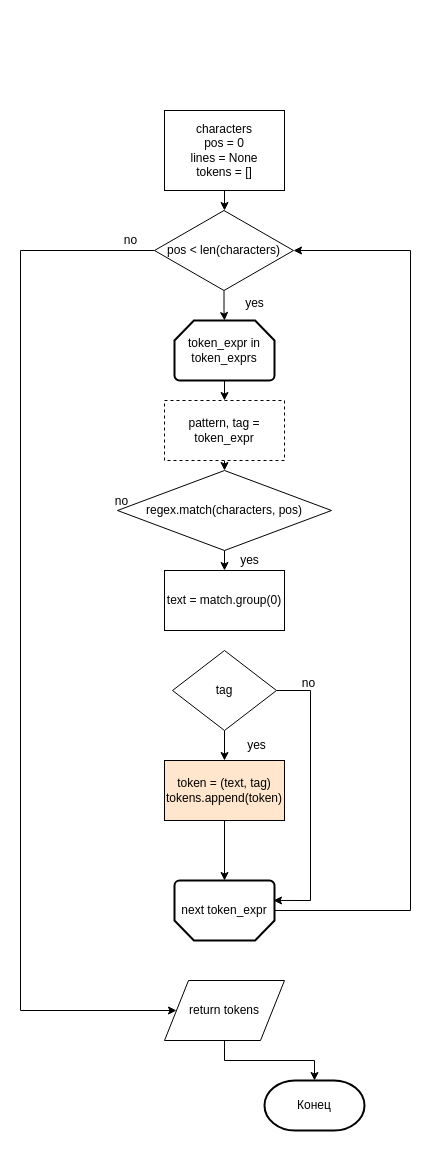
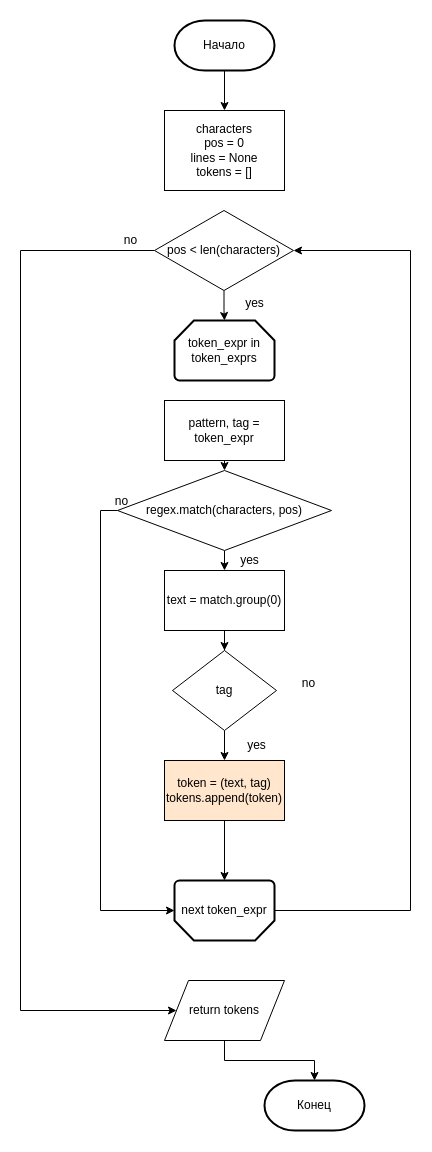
  <mxCell id="0" />
  <mxCell id="1" parent="0" />
+ <mxCell id="2" style="edgeStyle=orthogonalEdgeStyle;rounded=0;orthogonalLoop=1;jettySize=auto;html=1;entryX=0.5;entryY=0;entryDx=0;entryDy=0;" edge="1" parent="1" source="3" target="6"><mxGeometry relative="1" as="geometry" /></mxCell>
+ <mxCell id="3" value="Начало" style="strokeWidth=2;html=1;shape=mxgraph.flowchart.terminator;whiteSpace=wrap;" vertex="1" parent="1"><mxGeometry x="174" y="20" width="100" height="50" as="geometry" /></mxCell>
  <mxCell id="4" value="Конец" style="strokeWidth=2;html=1;shape=mxgraph.flowchart.terminator;whiteSpace=wrap;" vertex="1" parent="1"><mxGeometry x="264" y="1080" width="100" height="50" as="geometry" /></mxCell>
- <mxCell id="5" style="edgeStyle=orthogonalEdgeStyle;rounded=0;orthogonalLoop=1;jettySize=auto;html=1;entryX=0.5;entryY=0;entryDx=0;entryDy=0;" edge="1" parent="1" source="6" target="9"><mxGeometry relative="1" as="geometry" /></mxCell>
  <mxCell id="6" value="characters&lt;br&gt;&lt;span&gt;pos = 0&lt;/span&gt;&lt;br&gt;&lt;div&gt;lines = None&lt;/div&gt;&lt;div&gt;&lt;span&gt;tokens = []&lt;/span&gt;&lt;/div&gt;" style="rounded=0;whiteSpace=wrap;html=1;" vertex="1" parent="1"><mxGeometry x="164" y="110" width="120" height="80" as="geometry" /></mxCell>
  <mxCell id="7" style="edgeStyle=orthogonalEdgeStyle;rounded=0;orthogonalLoop=1;jettySize=auto;html=1;entryX=0.5;entryY=0;entryDx=0;entryDy=0;entryPerimeter=0;" edge="1" parent="1" source="9" target="11"><mxGeometry relative="1" as="geometry" /></mxCell>
  <mxCell id="8" style="edgeStyle=orthogonalEdgeStyle;rounded=0;orthogonalLoop=1;jettySize=auto;html=1;entryX=0;entryY=0.5;entryDx=0;entryDy=0;" edge="1" parent="1" source="9" target="27"><mxGeometry relative="1" as="geometry"><mxPoint x="154" y="1040" as="targetPoint" /><Array as="points"><mxPoint x="20" y="250" /><mxPoint x="20" y="1010" /></Array></mxGeometry></mxCell>
  <mxCell id="9" value="pos &amp;lt; len(characters)" style="rhombus;whiteSpace=wrap;html=1;" vertex="1" parent="1"><mxGeometry x="154" y="210" width="139" height="80" as="geometry" /></mxCell>
- <mxCell id="10" style="edgeStyle=orthogonalEdgeStyle;rounded=0;orthogonalLoop=1;jettySize=auto;html=1;exitX=0.5;exitY=1;exitDx=0;exitDy=0;exitPerimeter=0;entryX=0.5;entryY=0;entryDx=0;entryDy=0;" edge="1" parent="1" source="11" target="18"><mxGeometry relative="1" as="geometry" /></mxCell>
  <mxCell id="11" value="token_expr in token_exprs" style="strokeWidth=2;html=1;shape=mxgraph.flowchart.loop_limit;whiteSpace=wrap;" vertex="1" parent="1"><mxGeometry x="174" y="320" width="100" height="60" as="geometry" /></mxCell>
  <mxCell id="12" style="edgeStyle=orthogonalEdgeStyle;rounded=0;orthogonalLoop=1;jettySize=auto;html=1;entryX=1;entryY=0.5;entryDx=0;entryDy=0;" edge="1" parent="1" source="13" target="9"><mxGeometry relative="1" as="geometry"><Array as="points"><mxPoint x="410" y="910" /><mxPoint x="410" y="250" /></Array></mxGeometry></mxCell>
  <mxCell id="13" value="next token_expr" style="strokeWidth=2;html=1;shape=mxgraph.flowchart.loop_limit;whiteSpace=wrap;direction=west;" vertex="1" parent="1"><mxGeometry x="174" y="880" width="100" height="60" as="geometry" /></mxCell>
  <mxCell id="14" style="edgeStyle=orthogonalEdgeStyle;rounded=0;orthogonalLoop=1;jettySize=auto;html=1;exitX=0.5;exitY=1;exitDx=0;exitDy=0;entryX=0.5;entryY=0;entryDx=0;entryDy=0;" edge="1" parent="1" source="16" target="20"><mxGeometry relative="1" as="geometry" /></mxCell>
+ <mxCell id="15" style="edgeStyle=orthogonalEdgeStyle;rounded=0;orthogonalLoop=1;jettySize=auto;html=1;entryX=1;entryY=0.5;entryDx=0;entryDy=0;entryPerimeter=0;" edge="1" parent="1" source="16" target="13"><mxGeometry relative="1" as="geometry"><Array as="points"><mxPoint x="100" y="510" /><mxPoint x="100" y="910" /></Array></mxGeometry></mxCell>
  <mxCell id="16" value="regex.match(characters, pos)" style="rhombus;whiteSpace=wrap;html=1;" vertex="1" parent="1"><mxGeometry x="117" y="470" width="214" height="80" as="geometry" /></mxCell>
  <mxCell id="17" style="edgeStyle=orthogonalEdgeStyle;rounded=0;orthogonalLoop=1;jettySize=auto;html=1;exitX=0.5;exitY=1;exitDx=0;exitDy=0;entryX=0.5;entryY=0;entryDx=0;entryDy=0;" edge="1" parent="1" source="18" target="16"><mxGeometry relative="1" as="geometry" /></mxCell>
- <mxCell id="18" value="pattern, tag = token_expr" style="rounded=0;whiteSpace=wrap;html=1;dashed=1;" vertex="1" parent="1"><mxGeometry x="164" y="400" width="120" height="60" as="geometry" /></mxCell>
+ <mxCell id="18" value="pattern, tag = token_expr" style="rounded=0;whiteSpace=wrap;html=1;" vertex="1" parent="1"><mxGeometry x="164" y="400" width="120" height="60" as="geometry" /></mxCell>
+ <mxCell id="19" value="" style="edgeStyle=orthogonalEdgeStyle;rounded=0;orthogonalLoop=1;jettySize=auto;html=1;" edge="1" parent="1" source="20" target="23"><mxGeometry relative="1" as="geometry" /></mxCell>
  <mxCell id="20" value="text = match.group(0)" style="rounded=0;whiteSpace=wrap;html=1;" vertex="1" parent="1"><mxGeometry x="164" y="570" width="120" height="60" as="geometry" /></mxCell>
  <mxCell id="21" value="" style="edgeStyle=orthogonalEdgeStyle;rounded=0;orthogonalLoop=1;jettySize=auto;html=1;" edge="1" parent="1" source="23" target="25"><mxGeometry relative="1" as="geometry" /></mxCell>
- <mxCell id="22" style="edgeStyle=orthogonalEdgeStyle;rounded=0;orthogonalLoop=1;jettySize=auto;html=1;entryX=0.01;entryY=0.667;entryDx=0;entryDy=0;entryPerimeter=0;" edge="1" parent="1" source="23" target="13"><mxGeometry relative="1" as="geometry"><Array as="points"><mxPoint x="310" y="690" /><mxPoint x="310" y="900" /></Array></mxGeometry></mxCell>
  <mxCell id="23" value="tag" style="rhombus;whiteSpace=wrap;html=1;" vertex="1" parent="1"><mxGeometry x="172" y="650" width="104" height="80" as="geometry" /></mxCell>
  <mxCell id="24" value="" style="edgeStyle=orthogonalEdgeStyle;rounded=0;orthogonalLoop=1;jettySize=auto;html=1;" edge="1" parent="1" source="25" target="13"><mxGeometry relative="1" as="geometry" /></mxCell>
  <mxCell id="25" value="token = (text, tag)&lt;br&gt;tokens.append(token)" style="rounded=0;whiteSpace=wrap;html=1;fillColor=#ffe6cc;" vertex="1" parent="1"><mxGeometry x="164" y="760" width="120" height="60" as="geometry" /></mxCell>
  <mxCell id="26" value="" style="edgeStyle=orthogonalEdgeStyle;rounded=0;orthogonalLoop=1;jettySize=auto;html=1;" edge="1" parent="1" source="27" target="4"><mxGeometry relative="1" as="geometry" /></mxCell>
  <mxCell id="27" value="return tokens" style="shape=parallelogram;perimeter=parallelogramPerimeter;whiteSpace=wrap;html=1;" vertex="1" parent="1"><mxGeometry x="164" y="980" width="120" height="60" as="geometry" /></mxCell>
  <mxCell id="28" value="no" style="text;html=1;align=center;verticalAlign=middle;resizable=0;points=[];autosize=1;" vertex="1" parent="1"><mxGeometry x="115" y="230" width="30" height="20" as="geometry" /></mxCell>
  <mxCell id="29" value="yes" style="text;html=1;align=center;verticalAlign=middle;resizable=0;points=[];autosize=1;" vertex="1" parent="1"><mxGeometry x="239" y="293" width="30" height="20" as="geometry" /></mxCell>
  <mxCell id="30" value="no" style="text;html=1;align=center;verticalAlign=middle;resizable=0;points=[];autosize=1;" vertex="1" parent="1"><mxGeometry x="106" y="491" width="30" height="20" as="geometry" /></mxCell>
  <mxCell id="31" value="yes" style="text;html=1;align=center;verticalAlign=middle;resizable=0;points=[];autosize=1;" vertex="1" parent="1"><mxGeometry x="234" y="550" width="30" height="20" as="geometry" /></mxCell>
  <mxCell id="32" value="no" style="text;html=1;align=center;verticalAlign=middle;resizable=0;points=[];autosize=1;" vertex="1" parent="1"><mxGeometry x="293" y="673" width="30" height="20" as="geometry" /></mxCell>
  <mxCell id="33" value="yes" style="text;html=1;align=center;verticalAlign=middle;resizable=0;points=[];autosize=1;" vertex="1" parent="1"><mxGeometry x="241" y="735" width="30" height="20" as="geometry" /></mxCell>
